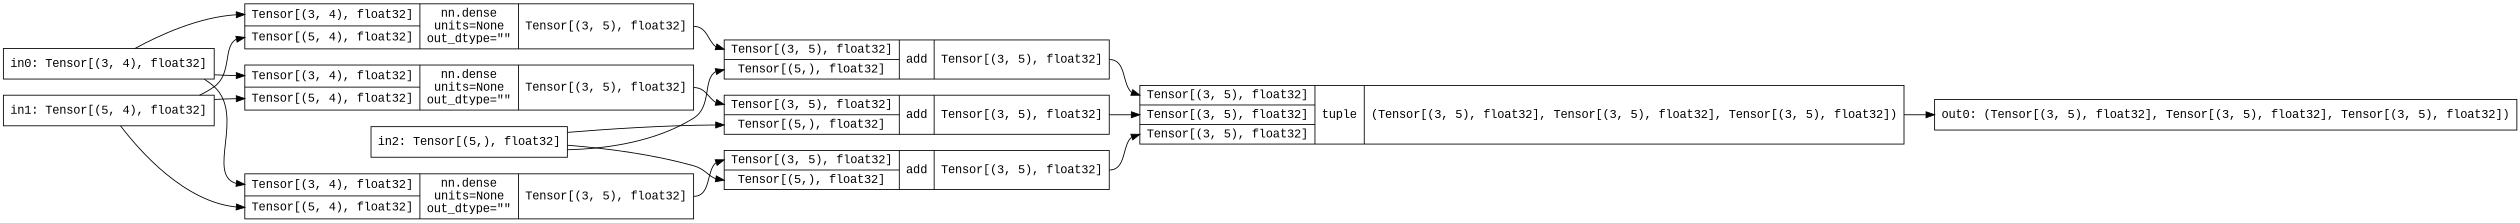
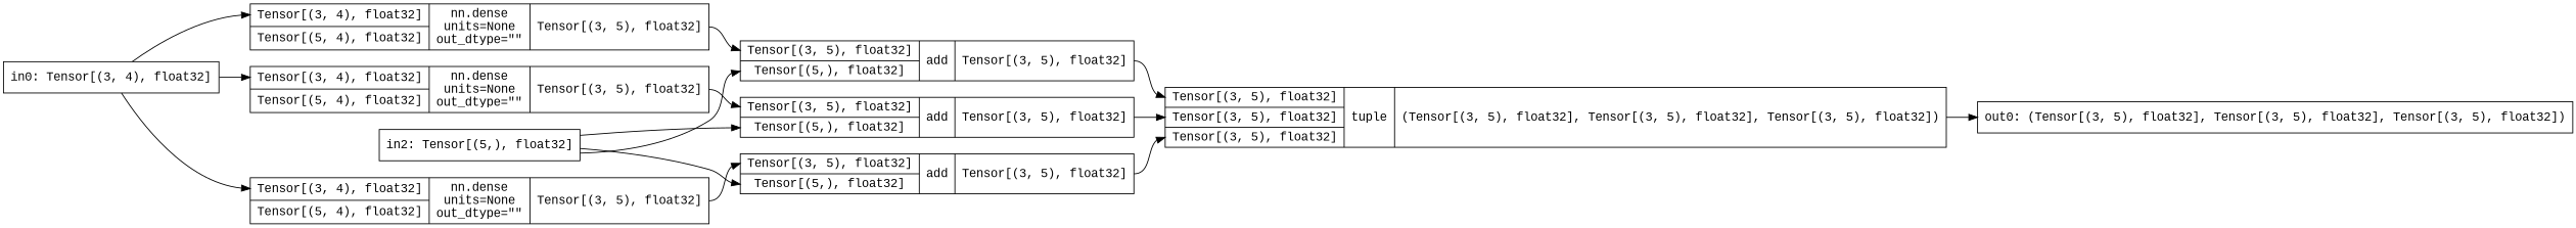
  digraph {
    rankdir=LR
    fontname="Liberation Mono"
    node [fontname="Liberation Mono" shape=record]
    edge [headport=i0 fontname="Liberation Mono"]
    n1 [label="in0: Tensor[(3, 4), float32]"]
    n2 [label="{{<i0>Tensor[(3, 4), float32]|<i1>Tensor[(5, 4), float32]}|nn.dense\nunits=None\nout_dtype=\"\"|{<o0>Tensor[(3, 5), float32]}}"]
    n3 [label="{{<i0>Tensor[(3, 4), float32]|<i1>Tensor[(5, 4), float32]}|nn.dense\nunits=None\nout_dtype=\"\"|{<o0>Tensor[(3, 5), float32]}}"]
    n4 [label="{{<i0>Tensor[(3, 4), float32]|<i1>Tensor[(5, 4), float32]}|nn.dense\nunits=None\nout_dtype=\"\"|{<o0>Tensor[(3, 5), float32]}}"]
-   n5 [label="in1: Tensor[(5, 4), float32]"]
    n6 [label="{{<i0>Tensor[(3, 5), float32]|<i1>Tensor[(5,), float32]}|add\n|{<o0>Tensor[(3, 5), float32]}}"]
    n7 [label="in2: Tensor[(5,), float32]"]
    n8 [label="{{<i0>Tensor[(3, 5), float32]|<i1>Tensor[(5,), float32]}|add\n|{<o0>Tensor[(3, 5), float32]}}"]
    n9 [label="{{<i0>Tensor[(3, 5), float32]|<i1>Tensor[(5,), float32]}|add\n|{<o0>Tensor[(3, 5), float32]}}"]
    n10 [label="{{<i0>Tensor[(3, 5), float32]|<i1>Tensor[(3, 5), float32]|<i2>Tensor[(3, 5), float32]}|tuple\n|{<o0>(Tensor[(3, 5), float32], Tensor[(3, 5), float32], Tensor[(3, 5), float32])}}"]
    n11 [label="out0: (Tensor[(3, 5), float32], Tensor[(3, 5), float32], Tensor[(3, 5), float32])"]
    n1 -> n2
    n1 -> n3
    n1 -> n4
    n2 -> n6 [tailport=o0]
    n3 -> n8 [tailport=o0]
    n4 -> n9 [tailport=o0]
-   n5 -> n2 [headport=i1]
-   n5 -> n3 [headport=i1]
-   n5 -> n4 [headport=i1]
    n6 -> n10 [tailport=o0]
    n7 -> n6 [headport=i1]
    n7 -> n8 [headport=i1]
    n7 -> n9 [headport=i1]
    n8 -> n10 [headport=i1 tailport=o0]
    n9 -> n10 [headport=i2 tailport=o0]
    n10 -> n11 [tailport=o0 headport=""]
  }
